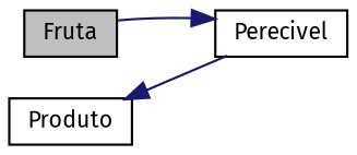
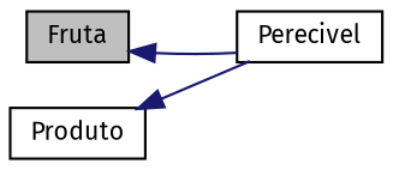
  digraph {
    fontname="Fira Sans"
    rankdir=LR
    node [color=black fillcolor=white fontname="Fira Sans" fontsize=10 shape=record style=filled]
    edge [color=midnightblue dir=back fontname="Fira Sans" fontsize=10 labelfontname=Helvetica labelfontsize=10 style=solid]
    n1 [fillcolor=grey75 fontcolor=black height=0.2 label=Fruta width=0.4]
    n2 [height=0.2 label=Produto width=0.4]
    n3 [height=0.2 label=Perecivel width=0.4]
    n2 -> n3
-   n3 -> n1
+   n1 -> n3
  }
